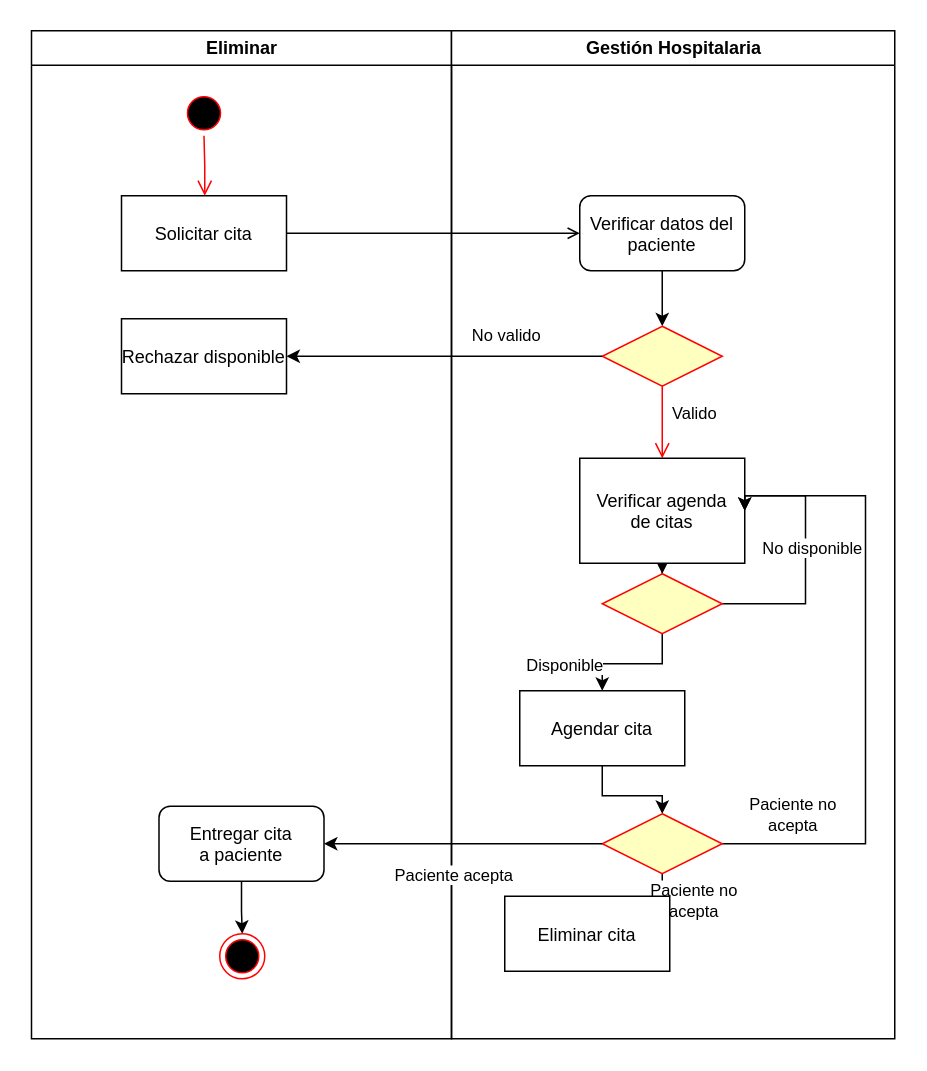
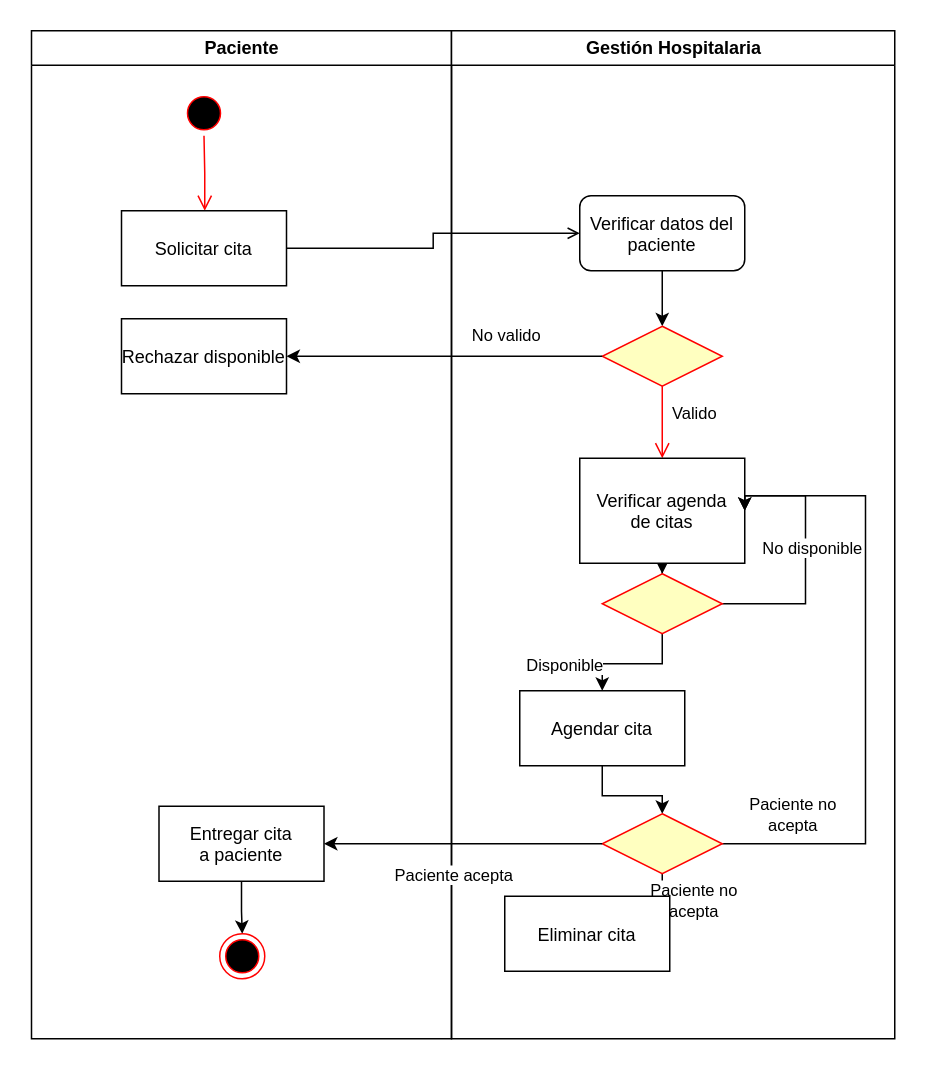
  <mxCell id="0" />
  <mxCell id="1" parent="0" />
- <mxCell id="2" value="Eliminar" style="swimlane;whiteSpace=wrap" parent="1" vertex="1"><mxGeometry x="20.5" y="20" width="280" height="672" as="geometry" /></mxCell>
+ <mxCell id="2" value="Paciente" style="swimlane;whiteSpace=wrap" parent="1" vertex="1"><mxGeometry x="20.5" y="20" width="280" height="672" as="geometry" /></mxCell>
  <mxCell id="3" value="" style="ellipse;shape=startState;fillColor=#000000;strokeColor=#ff0000;" parent="2" vertex="1"><mxGeometry x="100" y="40" width="30" height="30" as="geometry" /></mxCell>
  <mxCell id="4" value="" style="edgeStyle=elbowEdgeStyle;elbow=horizontal;verticalAlign=bottom;endArrow=open;endSize=8;strokeColor=#FF0000;endFill=1;rounded=0" parent="2" source="3" target="5" edge="1"><mxGeometry x="100" y="40" as="geometry"><mxPoint x="115" y="110" as="targetPoint" /></mxGeometry></mxCell>
- <mxCell id="5" value="Solicitar cita" style="" parent="2" vertex="1"><mxGeometry x="60" y="110" width="110" height="50" as="geometry" /></mxCell>
+ <mxCell id="5" value="Solicitar cita" style="" parent="2" vertex="1"><mxGeometry x="60" y="120" width="110" height="50" as="geometry" /></mxCell>
  <mxCell id="6" value="Rechazar disponible" style="" parent="2" vertex="1"><mxGeometry x="60" y="192" width="110" height="50" as="geometry" /></mxCell>
  <mxCell id="7" style="edgeStyle=orthogonalEdgeStyle;rounded=0;orthogonalLoop=1;jettySize=auto;html=1;" edge="1" parent="2" source="8" target="9"><mxGeometry relative="1" as="geometry" /></mxCell>
- <mxCell id="8" value="Entregar cita &#10;a paciente" style="rounded=1;" vertex="1" parent="2"><mxGeometry x="85" y="517" width="110" height="50" as="geometry" /></mxCell>
+ <mxCell id="8" value="Entregar cita &#10;a paciente" style="" vertex="1" parent="2"><mxGeometry x="85" y="517" width="110" height="50" as="geometry" /></mxCell>
  <mxCell id="9" value="" style="ellipse;html=1;shape=endState;fillColor=#000000;strokeColor=#ff0000;" vertex="1" parent="2"><mxGeometry x="125.5" y="602" width="30" height="30" as="geometry" /></mxCell>
  <mxCell id="10" value="Gestión Hospitalaria" style="swimlane;whiteSpace=wrap" parent="1" vertex="1"><mxGeometry x="300.5" y="20" width="295.5" height="672" as="geometry" /></mxCell>
  <mxCell id="11" style="edgeStyle=orthogonalEdgeStyle;rounded=0;orthogonalLoop=1;jettySize=auto;html=1;" edge="1" parent="10" source="12" target="13"><mxGeometry relative="1" as="geometry" /></mxCell>
  <mxCell id="12" value="Verificar datos del &#10;paciente" style="rounded=1;" parent="10" vertex="1"><mxGeometry x="85.5" y="110" width="110" height="50" as="geometry" /></mxCell>
  <mxCell id="13" value="" style="rhombus;fillColor=#ffffc0;strokeColor=#ff0000;" parent="10" vertex="1"><mxGeometry x="100.5" y="197" width="80" height="40" as="geometry" /></mxCell>
  <mxCell id="14" value="Valido" style="edgeStyle=elbowEdgeStyle;elbow=horizontal;align=left;verticalAlign=top;endArrow=open;endSize=8;strokeColor=#FF0000;endFill=1;rounded=0" parent="10" source="13" target="16" edge="1"><mxGeometry x="-0.792" y="5" relative="1" as="geometry"><mxPoint x="190" y="305" as="targetPoint" /><mxPoint as="offset" /></mxGeometry></mxCell>
  <mxCell id="15" style="edgeStyle=orthogonalEdgeStyle;rounded=0;orthogonalLoop=1;jettySize=auto;html=1;" edge="1" parent="10" source="16" target="21"><mxGeometry relative="1" as="geometry" /></mxCell>
  <mxCell id="16" value="Verificar agenda &#10;de citas" style="" parent="10" vertex="1"><mxGeometry x="85.5" y="285" width="110" height="70" as="geometry" /></mxCell>
  <mxCell id="17" style="edgeStyle=orthogonalEdgeStyle;rounded=0;orthogonalLoop=1;jettySize=auto;html=1;entryX=1;entryY=0.5;entryDx=0;entryDy=0;" edge="1" parent="10" source="21" target="16"><mxGeometry relative="1" as="geometry"><Array as="points"><mxPoint x="236" y="382" /><mxPoint x="236" y="310" /></Array></mxGeometry></mxCell>
  <mxCell id="18" value="No disponible" style="edgeLabel;html=1;align=center;verticalAlign=middle;resizable=0;points=[];" vertex="1" connectable="0" parent="17"><mxGeometry x="0.054" y="-3" relative="1" as="geometry"><mxPoint x="1" y="1" as="offset" /></mxGeometry></mxCell>
  <mxCell id="19" style="edgeStyle=orthogonalEdgeStyle;rounded=0;orthogonalLoop=1;jettySize=auto;html=1;" edge="1" parent="10" source="21" target="23"><mxGeometry relative="1" as="geometry" /></mxCell>
  <mxCell id="20" value="Disponible" style="edgeLabel;html=1;align=center;verticalAlign=middle;resizable=0;points=[];" vertex="1" connectable="0" parent="19"><mxGeometry x="0.095" y="3" relative="1" as="geometry"><mxPoint x="-43" y="-3" as="offset" /></mxGeometry></mxCell>
  <mxCell id="21" value="" style="rhombus;fillColor=#ffffc0;strokeColor=#ff0000;" vertex="1" parent="10"><mxGeometry x="100.5" y="362" width="80" height="40" as="geometry" /></mxCell>
  <mxCell id="22" style="edgeStyle=orthogonalEdgeStyle;rounded=0;orthogonalLoop=1;jettySize=auto;html=1;" edge="1" parent="10" source="23" target="28"><mxGeometry relative="1" as="geometry" /></mxCell>
  <mxCell id="23" value="Agendar cita" style="" vertex="1" parent="10"><mxGeometry x="45.5" y="440" width="110" height="50" as="geometry" /></mxCell>
  <mxCell id="24" style="edgeStyle=orthogonalEdgeStyle;rounded=0;orthogonalLoop=1;jettySize=auto;html=1;entryX=1;entryY=0.5;entryDx=0;entryDy=0;" edge="1" parent="10" source="28" target="16"><mxGeometry relative="1" as="geometry"><Array as="points"><mxPoint x="276" y="542" /><mxPoint x="276" y="310" /></Array></mxGeometry></mxCell>
  <mxCell id="25" value="Paciente no &lt;br&gt;acepta" style="edgeLabel;html=1;align=center;verticalAlign=middle;resizable=0;points=[];" vertex="1" connectable="0" parent="24"><mxGeometry x="-0.809" y="-1" relative="1" as="geometry"><mxPoint x="6" y="-21" as="offset" /></mxGeometry></mxCell>
  <mxCell id="26" style="edgeStyle=orthogonalEdgeStyle;rounded=0;orthogonalLoop=1;jettySize=auto;html=1;" edge="1" parent="10" source="28" target="29"><mxGeometry relative="1" as="geometry" /></mxCell>
  <mxCell id="27" value="Paciente no&lt;br&gt;acepta" style="edgeLabel;html=1;align=center;verticalAlign=middle;resizable=0;points=[];" vertex="1" connectable="0" parent="26"><mxGeometry x="0.1" y="-1" relative="1" as="geometry"><mxPoint x="41" y="-2" as="offset" /></mxGeometry></mxCell>
  <mxCell id="28" value="" style="rhombus;fillColor=#ffffc0;strokeColor=#ff0000;" vertex="1" parent="10"><mxGeometry x="100.5" y="522" width="80" height="40" as="geometry" /></mxCell>
  <mxCell id="29" value="Eliminar cita" style="" vertex="1" parent="10"><mxGeometry x="35.5" y="577" width="110" height="50" as="geometry" /></mxCell>
  <mxCell id="30" style="edgeStyle=orthogonalEdgeStyle;rounded=0;orthogonalLoop=1;jettySize=auto;html=1;endArrow=open;" edge="1" parent="1" source="5" target="12"><mxGeometry relative="1" as="geometry" /></mxCell>
  <mxCell id="31" style="edgeStyle=orthogonalEdgeStyle;rounded=0;orthogonalLoop=1;jettySize=auto;html=1;" edge="1" parent="1" source="13" target="6"><mxGeometry relative="1" as="geometry" /></mxCell>
  <mxCell id="32" value="No valido" style="edgeLabel;html=1;align=center;verticalAlign=middle;resizable=0;points=[];" vertex="1" connectable="0" parent="31"><mxGeometry x="-0.249" y="1" relative="1" as="geometry"><mxPoint x="14" y="-16" as="offset" /></mxGeometry></mxCell>
  <mxCell id="33" style="edgeStyle=orthogonalEdgeStyle;rounded=0;orthogonalLoop=1;jettySize=auto;html=1;" edge="1" parent="1" source="28" target="8"><mxGeometry relative="1" as="geometry" /></mxCell>
  <mxCell id="34" value="Paciente acepta" style="edgeLabel;html=1;align=center;verticalAlign=middle;resizable=0;points=[];" vertex="1" connectable="0" parent="33"><mxGeometry x="-0.328" relative="1" as="geometry"><mxPoint x="-38" y="20" as="offset" /></mxGeometry></mxCell>
